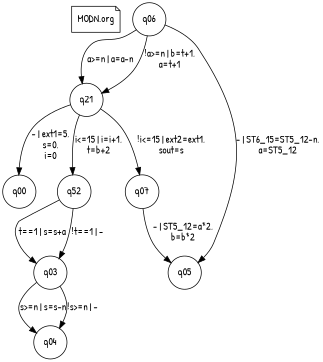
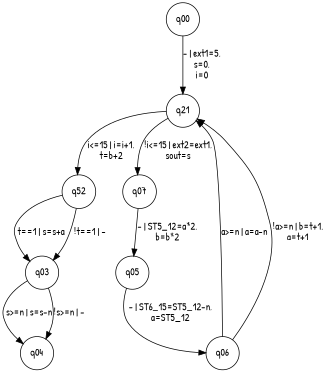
  digraph {
    fontname="Patrick Hand"
    node [fontname="Patrick Hand" shape=circle]
    edge [fontname="Patrick Hand"]
-   "MODN.org" [shape=note]
    n2 [label=q21]
    q00
    n4 [label=q52]
    q07
    q03
    q05
    q04
    q06
    n2 -> n4 [label="i<=15 | i=i+1,\nt=b+2"]
    n2 -> q07 [label="!i<=15 | ext2=ext1,\nsout=s"]
-   n2 -> q00 [label="- | ext1=5,\ns=0,\ni=0"]
+   q00 -> n2 [label="- | ext1=5,\ns=0,\ni=0"]
    n4 -> q03 [label="t==1 | s=s+a"]
    n4 -> q03 [label="!t==1 | -"]
    q07 -> q05 [label="- | ST5_12=a*2,\nb=b*2"]
    q03 -> q04 [label="s>=n | s=s-n"]
    q03 -> q04 [label="!s>=n | -"]
-   q06 -> q05 [label="- | ST6_15=ST5_12-n,\na=ST5_12"]
+   q05 -> q06 [label="- | ST6_15=ST5_12-n,\na=ST5_12"]
    q06 -> n2 [label="a>=n | a=a-n"]
    q06 -> n2 [label="!a>=n | b=t+1,\na=t+1"]
  }
